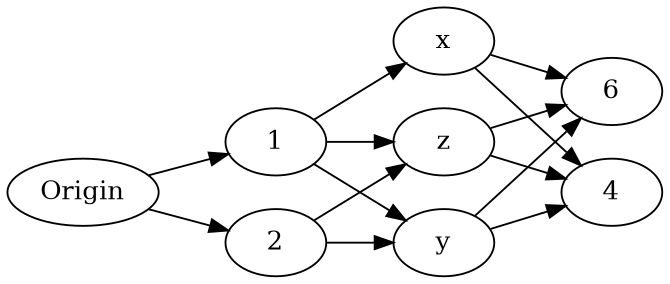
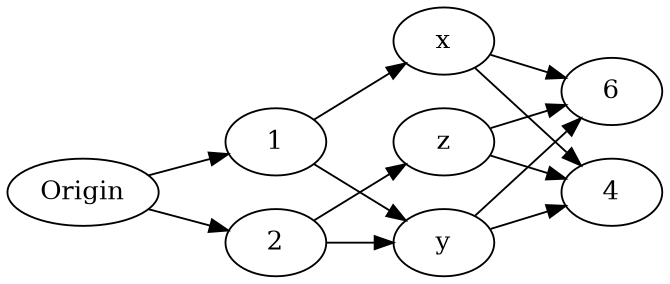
  digraph {
    rankdir=LR
    Origin
    1
    2
    x
    y
    z
    n7 [label=6]
    4
    Origin -> 1
    Origin -> 2
    1 -> x
    1 -> y
-   1 -> z
    2 -> y
    2 -> z
    x -> n7
    x -> 4
    y -> n7
    y -> 4
    z -> n7
    z -> 4
  }
